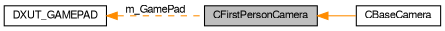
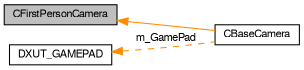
  digraph {
    rankdir=LR
    node [color=black fillcolor=white fontname=FreeSans fontsize=10 shape=record style=filled]
    edge [color=darkorange dir=back fontname=FreeSans fontsize=10 labelfontname=FreeSans labelfontsize=10]
    n1 [fillcolor=grey75 fontcolor=black height=0.2 label=CFirstPersonCamera width=0.4]
    n2 [height=0.2 label=CBaseCamera width=0.4]
    n3 [height=0.2 label=DXUT_GAMEPAD width=0.4]
    n1 -> n2 [style=solid]
-   n3 -> n1 [label=m_GamePad style=dashed]
+   n3 -> n2 [label=m_GamePad style=dashed]
  }
